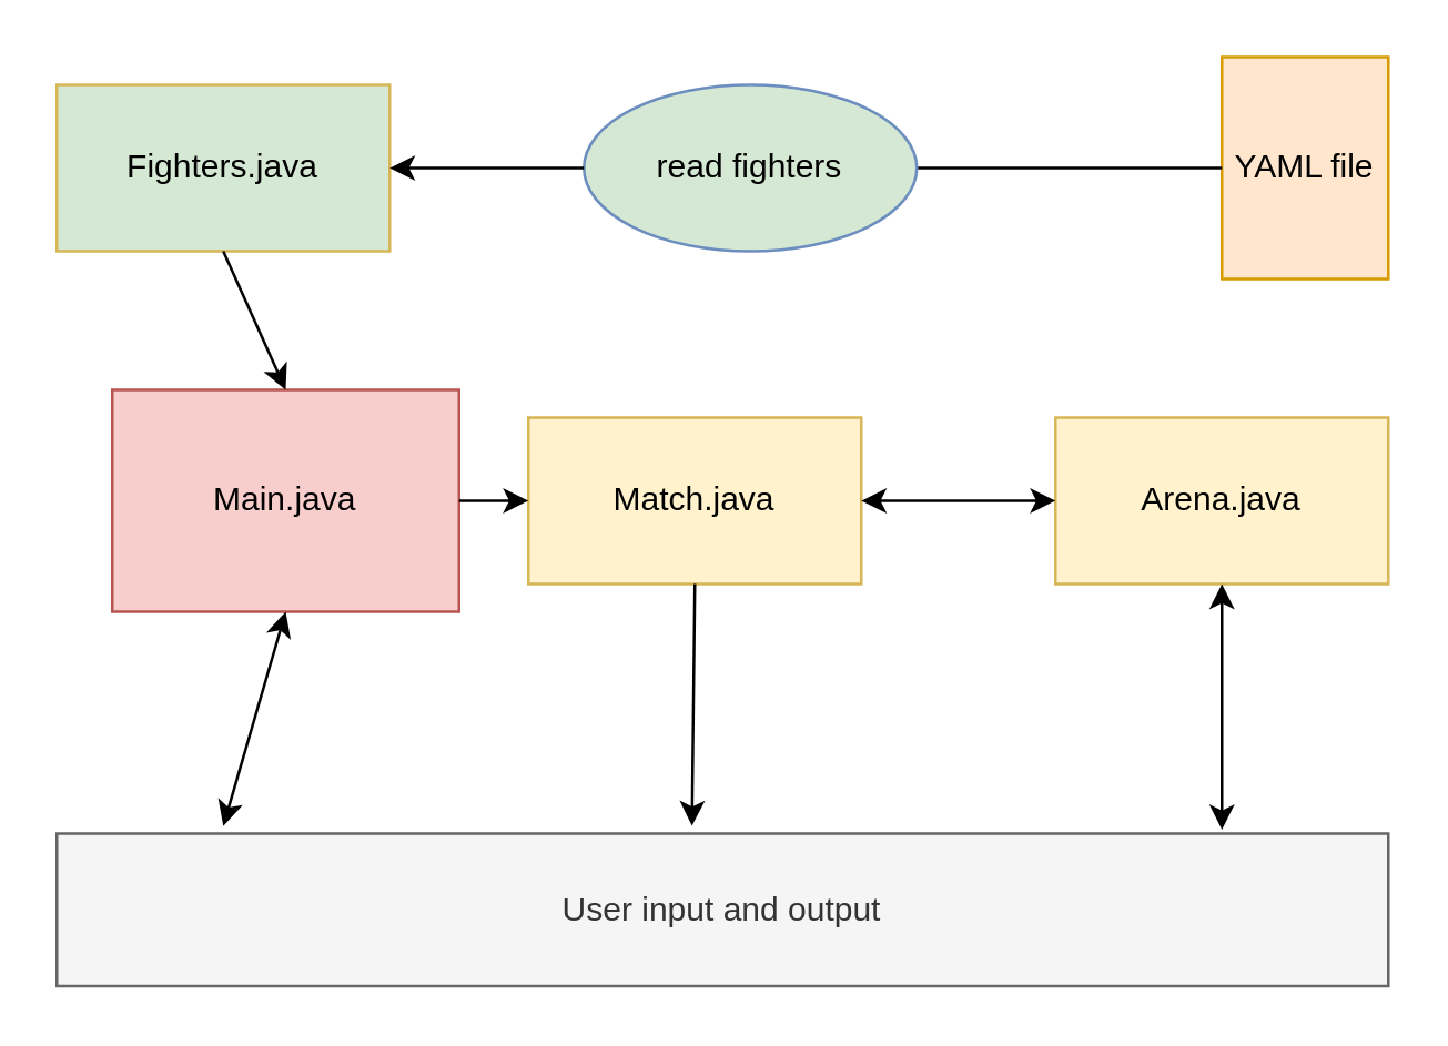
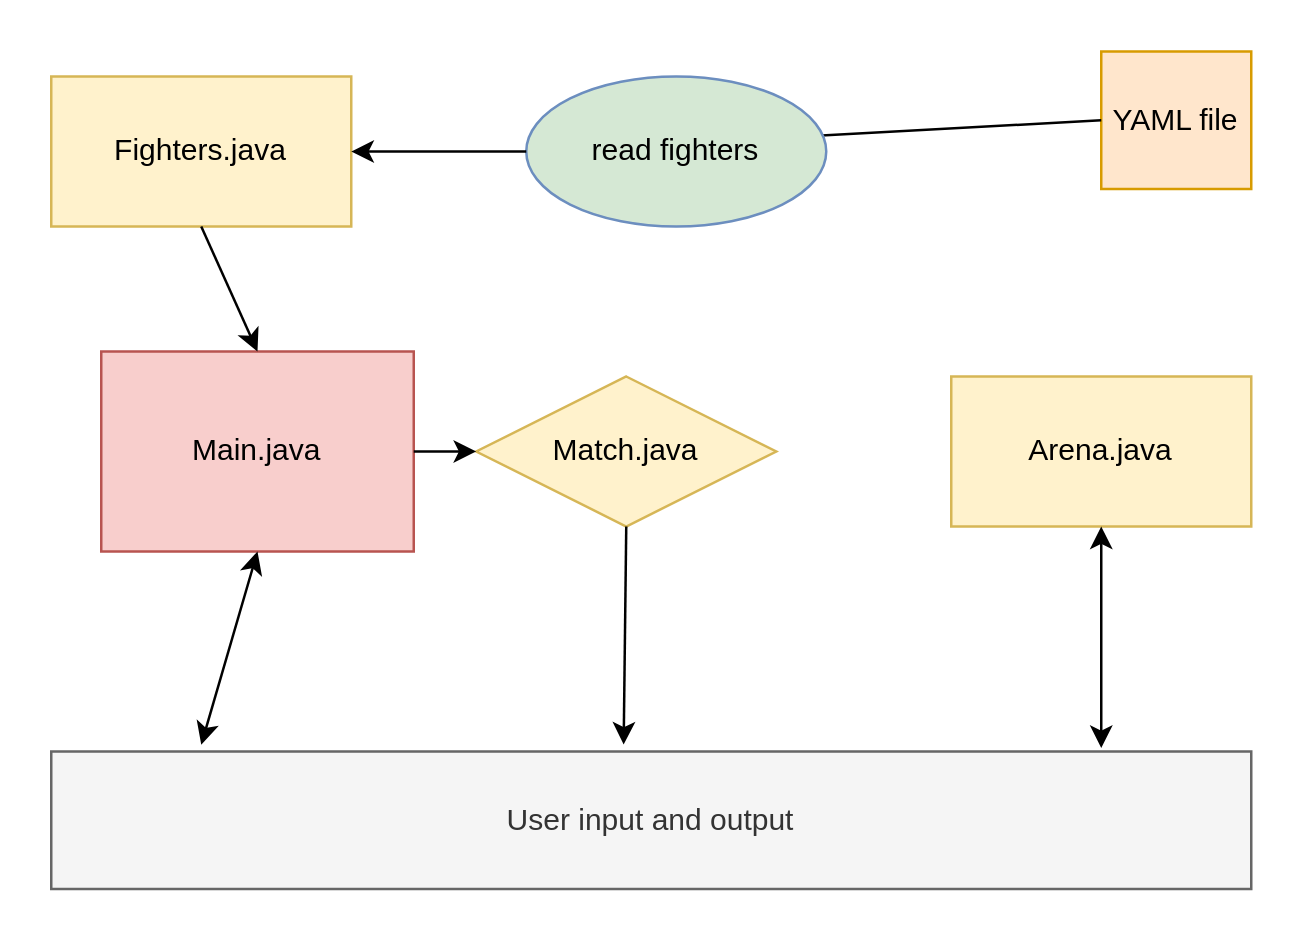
  <mxCell id="0" />
  <mxCell id="1" parent="0" />
- <mxCell id="2" value="YAML file" style="rounded=0;whiteSpace=wrap;html=1;fillColor=#ffe6cc;strokeColor=#d79b00;" parent="1" vertex="1"><mxGeometry x="440" width="60" height="80" as="geometry" y="20" /></mxCell>
+ <mxCell id="2" value="YAML file" style="rounded=0;whiteSpace=wrap;html=1;fillColor=#ffe6cc;strokeColor=#d79b00;" parent="1" vertex="1"><mxGeometry x="440" y="20" width="60" height="55" as="geometry" /></mxCell>
  <mxCell id="3" value="" style="endArrow=classic;html=1;entryX=0;entryY=0.5;entryDx=0;entryDy=0;exitX=0;exitY=0.5;exitDx=0;exitDy=0;" parent="1" source="2" target="4" edge="1"><mxGeometry width="50" height="50" relative="1" as="geometry"><mxPoint x="130" y="70" as="sourcePoint" /><mxPoint x="180" as="targetPoint" y="20" /></mxGeometry></mxCell>
  <mxCell id="4" value="read fighters" style="ellipse;whiteSpace=wrap;html=1;fillColor=#d5e8d4;strokeColor=#6c8ebf;" parent="1" vertex="1"><mxGeometry x="210" y="30" width="120" height="60" as="geometry" /></mxCell>
- <mxCell id="5" value="Fighters.java" style="rounded=0;whiteSpace=wrap;html=1;fillColor=#d5e8d4;strokeColor=#d6b656;" parent="1" vertex="1"><mxGeometry y="30" width="120" height="60" as="geometry" x="20" /></mxCell>
+ <mxCell id="5" value="Fighters.java" style="rounded=0;whiteSpace=wrap;html=1;fillColor=#fff2cc;strokeColor=#d6b656;" parent="1" vertex="1"><mxGeometry y="30" width="120" height="60" as="geometry" x="20" /></mxCell>
  <mxCell id="6" value="" style="endArrow=classic;html=1;entryX=1;entryY=0.5;entryDx=0;entryDy=0;exitX=0;exitY=0.5;exitDx=0;exitDy=0;" parent="1" source="4" target="5" edge="1"><mxGeometry width="50" height="50" relative="1" as="geometry"><mxPoint x="280" y="180" as="sourcePoint" /><mxPoint x="330" y="130" as="targetPoint" /></mxGeometry></mxCell>
  <mxCell id="7" value="Main.java" style="rounded=0;whiteSpace=wrap;html=1;fillColor=#f8cecc;strokeColor=#b85450;" parent="1" vertex="1"><mxGeometry x="40" y="140" width="125" height="80" as="geometry" /></mxCell>
  <mxCell id="8" value="Arena.java" style="rounded=0;whiteSpace=wrap;html=1;fillColor=#fff2cc;strokeColor=#d6b656;" parent="1" vertex="1"><mxGeometry x="380" y="150" width="120" height="60" as="geometry" /></mxCell>
  <mxCell id="9" value="User input and output" style="rounded=0;whiteSpace=wrap;html=1;fillColor=#f5f5f5;strokeColor=#666666;fontColor=#333333;" parent="1" vertex="1"><mxGeometry x="20" y="300" width="480" height="55" as="geometry" /></mxCell>
  <mxCell id="10" value="" style="endArrow=classic;html=1;exitX=0.5;exitY=1;exitDx=0;exitDy=0;entryX=0.5;entryY=0;entryDx=0;entryDy=0;" parent="1" source="5" target="7" edge="1"><mxGeometry width="50" height="50" relative="1" as="geometry"><mxPoint x="510" y="110" as="sourcePoint" /><mxPoint x="560" y="60" as="targetPoint" /></mxGeometry></mxCell>
  <mxCell id="11" value="" style="endArrow=classic;startArrow=classic;html=1;exitX=0.5;exitY=1;exitDx=0;exitDy=0;entryX=0.125;entryY=-0.05;entryDx=0;entryDy=0;entryPerimeter=0;" parent="1" source="7" target="9" edge="1"><mxGeometry width="50" height="50" relative="1" as="geometry"><mxPoint x="170" y="250" as="sourcePoint" /><mxPoint x="80" y="290" as="targetPoint" /></mxGeometry></mxCell>
- <mxCell id="12" value="Match.java" style="rounded=0;whiteSpace=wrap;html=1;fillColor=#fff2cc;strokeColor=#d6b656;" vertex="1" parent="1"><mxGeometry x="190" y="150" width="120" height="60" as="geometry" /></mxCell>
+ <mxCell id="12" value="Match.java" style="rhombus;whiteSpace=wrap;html=1;fillColor=#fff2cc;strokeColor=#d6b656;" vertex="1" parent="1"><mxGeometry x="190" y="150" width="120" height="60" as="geometry" /></mxCell>
  <mxCell id="13" value="" style="endArrow=classic;html=1;exitX=1;exitY=0.5;exitDx=0;exitDy=0;entryX=0;entryY=0.5;entryDx=0;entryDy=0;" edge="1" parent="1" source="7" target="12"><mxGeometry width="50" height="50" relative="1" as="geometry"><mxPoint x="180" y="290" as="sourcePoint" /><mxPoint x="230" y="240" as="targetPoint" /></mxGeometry></mxCell>
- <mxCell id="14" value="" style="endArrow=classic;startArrow=classic;html=1;entryX=0;entryY=0.5;entryDx=0;entryDy=0;exitX=1;exitY=0.5;exitDx=0;exitDy=0;" edge="1" parent="1" source="12" target="8"><mxGeometry width="50" height="50" relative="1" as="geometry"><mxPoint x="380" y="280" as="sourcePoint" /><mxPoint x="430" y="230" as="targetPoint" /></mxGeometry></mxCell>
  <mxCell id="15" value="" style="endArrow=classic;startArrow=classic;html=1;exitX=0.5;exitY=1;exitDx=0;exitDy=0;entryX=0.875;entryY=-0.025;entryDx=0;entryDy=0;entryPerimeter=0;" edge="1" parent="1" source="8" target="9"><mxGeometry width="50" height="50" relative="1" as="geometry"><mxPoint x="660" y="280" as="sourcePoint" /><mxPoint x="710" y="230" as="targetPoint" /></mxGeometry></mxCell>
  <mxCell id="16" value="" style="endArrow=classic;html=1;exitX=0.5;exitY=1;exitDx=0;exitDy=0;entryX=0.477;entryY=-0.05;entryDx=0;entryDy=0;entryPerimeter=0;" edge="1" parent="1" source="12" target="9"><mxGeometry width="50" height="50" relative="1" as="geometry"><mxPoint x="370" y="290" as="sourcePoint" /><mxPoint x="210" y="299" as="targetPoint" /></mxGeometry></mxCell>
